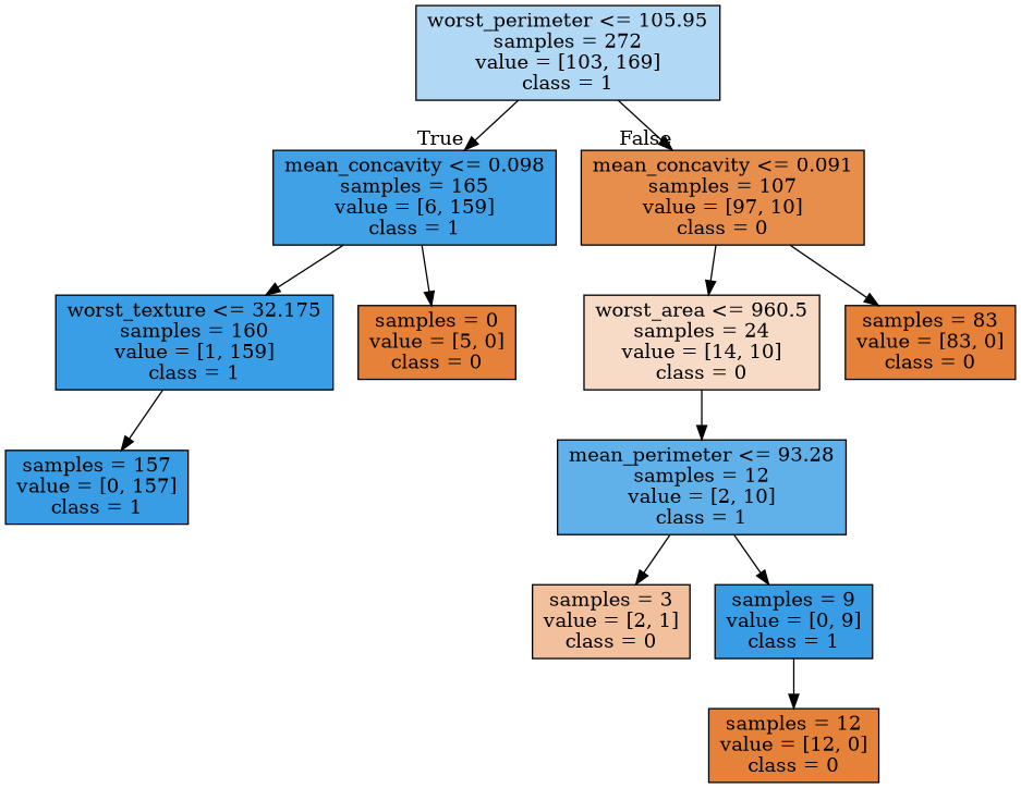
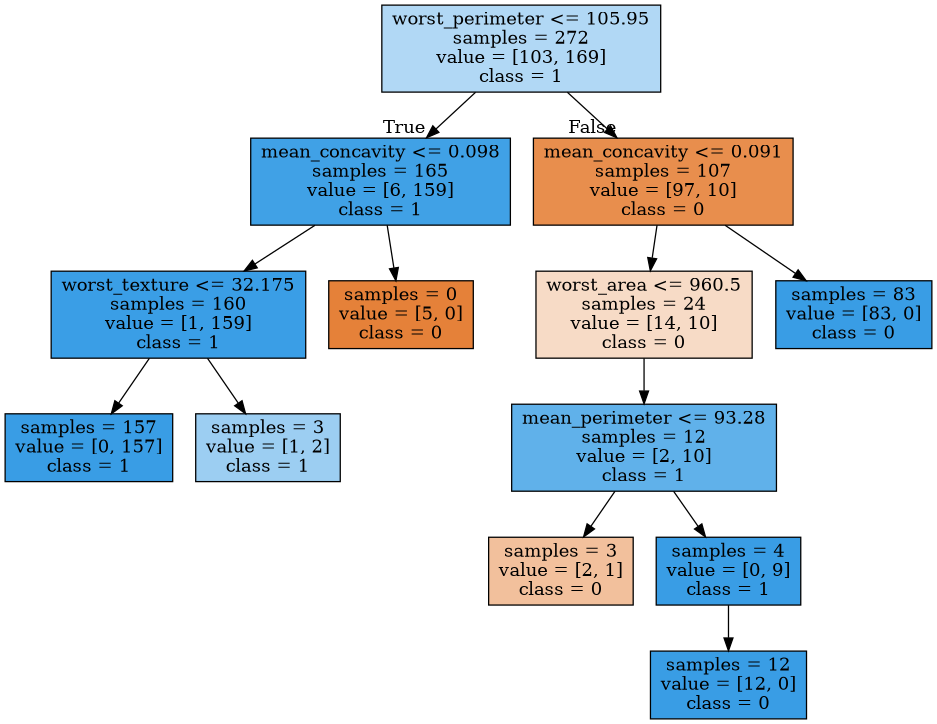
  digraph {
    node [color=black fillcolor="#e58139ff" shape=box style=filled]
    n1 [fillcolor="#399de564" label="worst_perimeter <= 105.95\nsamples = 272\nvalue = [103, 169]\nclass = 1"]
    n2 [fillcolor="#399de5f5" label="mean_concavity <= 0.098\nsamples = 165\nvalue = [6, 159]\nclass = 1"]
    n3 [fillcolor="#e58139e5" label="mean_concavity <= 0.091\nsamples = 107\nvalue = [97, 10]\nclass = 0"]
    n4 [fillcolor="#399de5fd" label="worst_texture <= 32.175\nsamples = 160\nvalue = [1, 159]\nclass = 1"]
    n5 [label="samples = 0\nvalue = [5, 0]\nclass = 0"]
    n6 [fillcolor="#e5813949" label="worst_area <= 960.5\nsamples = 24\nvalue = [14, 10]\nclass = 0"]
-   n7 [label="samples = 83\nvalue = [83, 0]\nclass = 0"]
+   n7 [fillcolor="#399de5ff" label="samples = 83\nvalue = [83, 0]\nclass = 0"]
    n8 [fillcolor="#399de5ff" label="samples = 157\nvalue = [0, 157]\nclass = 1"]
+   n9 [fillcolor="#399de57f" label="samples = 3\nvalue = [1, 2]\nclass = 1"]
    n10 [fillcolor="#399de5cc" label="mean_perimeter <= 93.28\nsamples = 12\nvalue = [2, 10]\nclass = 1"]
    n11 [fillcolor="#e581397f" label="samples = 3\nvalue = [2, 1]\nclass = 0"]
-   n12 [fillcolor="#399de5ff" label="samples = 9\nvalue = [0, 9]\nclass = 1"]
-   n13 [label="samples = 12\nvalue = [12, 0]\nclass = 0"]
+   n12 [fillcolor="#399de5ff" label="samples = 4\nvalue = [0, 9]\nclass = 1"]
+   n13 [fillcolor="#399de5ff" label="samples = 12\nvalue = [12, 0]\nclass = 0"]
    n1 -> n2 [headlabel=True labelangle=45 labeldistance=2.5]
    n1 -> n3 [headlabel=False labelangle=-45 labeldistance=2.5]
    n2 -> n4
    n2 -> n5
    n3 -> n6
    n3 -> n7
    n4 -> n8
+   n4 -> n9
    n6 -> n10
    n10 -> n11
    n10 -> n12
    n12 -> n13
  }
